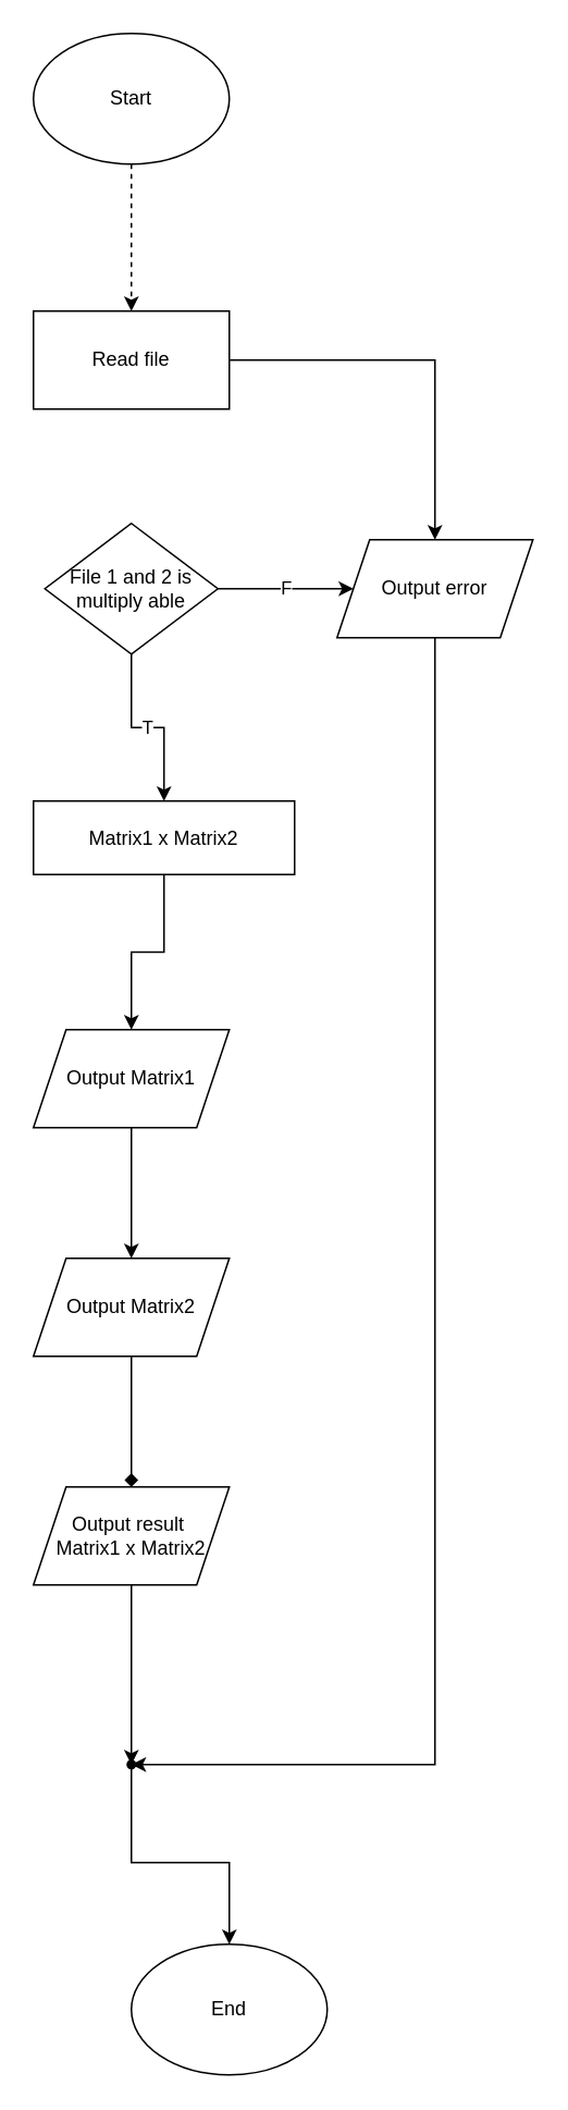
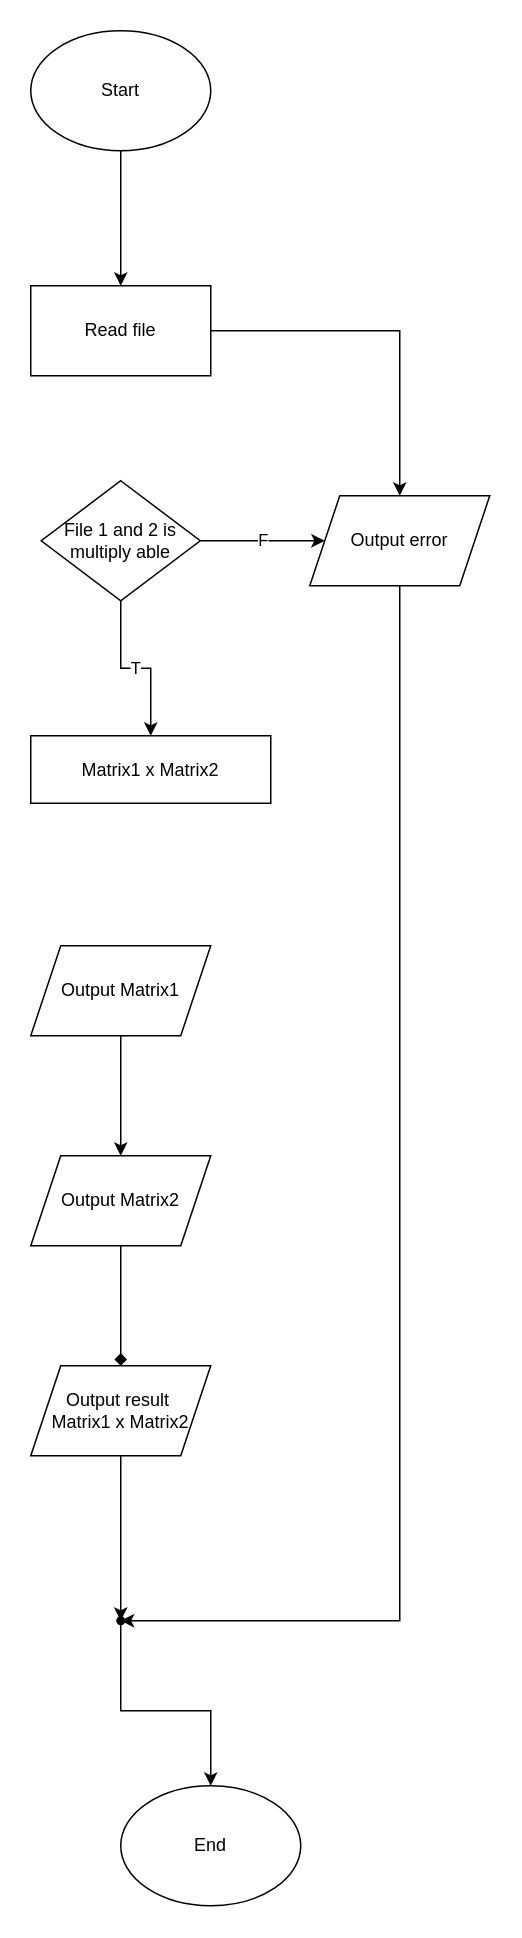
  <mxCell id="0" />
  <mxCell id="1" parent="0" />
- <mxCell id="2" value="" style="edgeStyle=orthogonalEdgeStyle;rounded=0;orthogonalLoop=1;jettySize=auto;html=1;dashed=1;" edge="1" parent="1" source="3" target="5"><mxGeometry relative="1" as="geometry" /></mxCell>
+ <mxCell id="2" value="" style="edgeStyle=orthogonalEdgeStyle;rounded=0;orthogonalLoop=1;jettySize=auto;html=1;" edge="1" parent="1" source="3" target="5"><mxGeometry relative="1" as="geometry" /></mxCell>
  <mxCell id="3" value="Start" style="ellipse;whiteSpace=wrap;html=1;" vertex="1" parent="1"><mxGeometry x="20" y="20" width="120" height="80" as="geometry" /></mxCell>
  <mxCell id="4" value="" style="edgeStyle=orthogonalEdgeStyle;rounded=0;orthogonalLoop=1;jettySize=auto;html=1;" edge="1" parent="1" source="5" target="9"><mxGeometry relative="1" as="geometry" /></mxCell>
  <mxCell id="5" value="Read file" style="whiteSpace=wrap;html=1;" vertex="1" parent="1"><mxGeometry x="20" y="190" width="120" height="60" as="geometry" /></mxCell>
  <mxCell id="6" value="F" style="edgeStyle=orthogonalEdgeStyle;rounded=0;orthogonalLoop=1;jettySize=auto;html=1;" edge="1" parent="1" source="8" target="9"><mxGeometry relative="1" as="geometry" /></mxCell>
  <mxCell id="7" value="T" style="edgeStyle=orthogonalEdgeStyle;rounded=0;orthogonalLoop=1;jettySize=auto;html=1;" edge="1" parent="1" source="8" target="11"><mxGeometry relative="1" as="geometry" /></mxCell>
  <mxCell id="8" value="File 1 and 2 is multiply able" style="rhombus;whiteSpace=wrap;html=1;" vertex="1" parent="1"><mxGeometry x="27" y="320" width="106" height="80" as="geometry" /></mxCell>
  <mxCell id="9" value="Output error" style="shape=parallelogram;perimeter=parallelogramPerimeter;whiteSpace=wrap;html=1;fixedSize=1;" vertex="1" parent="1"><mxGeometry x="206" y="330" width="120" height="60" as="geometry" /></mxCell>
- <mxCell id="10" value="" style="edgeStyle=orthogonalEdgeStyle;rounded=0;orthogonalLoop=1;jettySize=auto;html=1;" edge="1" parent="1" source="11" target="13"><mxGeometry relative="1" as="geometry" /></mxCell>
  <mxCell id="11" value="Matrix1 x Matrix2" style="whiteSpace=wrap;html=1;" vertex="1" parent="1"><mxGeometry x="20" y="490" width="160" height="45" as="geometry" /></mxCell>
  <mxCell id="12" value="" style="edgeStyle=orthogonalEdgeStyle;rounded=0;orthogonalLoop=1;jettySize=auto;html=1;" edge="1" parent="1" source="13" target="15"><mxGeometry relative="1" as="geometry" /></mxCell>
  <mxCell id="13" value="Output Matrix1" style="shape=parallelogram;perimeter=parallelogramPerimeter;whiteSpace=wrap;html=1;fixedSize=1;" vertex="1" parent="1"><mxGeometry x="20" y="630" width="120" height="60" as="geometry" /></mxCell>
  <mxCell id="14" value="" style="edgeStyle=orthogonalEdgeStyle;rounded=0;orthogonalLoop=1;jettySize=auto;html=1;endArrow=diamond;" edge="1" parent="1" source="15" target="17"><mxGeometry relative="1" as="geometry" /></mxCell>
  <mxCell id="15" value="Output Matrix2" style="shape=parallelogram;perimeter=parallelogramPerimeter;whiteSpace=wrap;html=1;fixedSize=1;" vertex="1" parent="1"><mxGeometry x="20" y="770" width="120" height="60" as="geometry" /></mxCell>
  <mxCell id="16" value="" style="edgeStyle=orthogonalEdgeStyle;rounded=0;orthogonalLoop=1;jettySize=auto;html=1;" edge="1" parent="1" source="17" target="19"><mxGeometry relative="1" as="geometry" /></mxCell>
  <mxCell id="17" value="Output result&amp;nbsp;&lt;div&gt;Matrix1 x Matrix2&lt;/div&gt;" style="shape=parallelogram;perimeter=parallelogramPerimeter;whiteSpace=wrap;html=1;fixedSize=1;" vertex="1" parent="1"><mxGeometry x="20" y="910" width="120" height="60" as="geometry" /></mxCell>
  <mxCell id="18" value="" style="edgeStyle=orthogonalEdgeStyle;rounded=0;orthogonalLoop=1;jettySize=auto;html=1;" edge="1" parent="1" source="19" target="21"><mxGeometry relative="1" as="geometry" /></mxCell>
  <mxCell id="19" value="" style="shape=waypoint;sketch=0;size=6;pointerEvents=1;points=[];fillColor=default;resizable=0;rotatable=0;perimeter=centerPerimeter;snapToPoint=1;" vertex="1" parent="1"><mxGeometry x="70" y="1070" width="20" height="20" as="geometry" /></mxCell>
  <mxCell id="20" style="edgeStyle=orthogonalEdgeStyle;rounded=0;orthogonalLoop=1;jettySize=auto;html=1;exitX=0.5;exitY=1;exitDx=0;exitDy=0;entryX=1.14;entryY=0.58;entryDx=0;entryDy=0;entryPerimeter=0;" edge="1" parent="1" source="9" target="19"><mxGeometry relative="1" as="geometry"><Array as="points"><mxPoint x="266" y="1080" /></Array></mxGeometry></mxCell>
  <mxCell id="21" value="End" style="ellipse;whiteSpace=wrap;html=1;" vertex="1" parent="1"><mxGeometry x="80" y="1190" width="120" height="80" as="geometry" /></mxCell>
